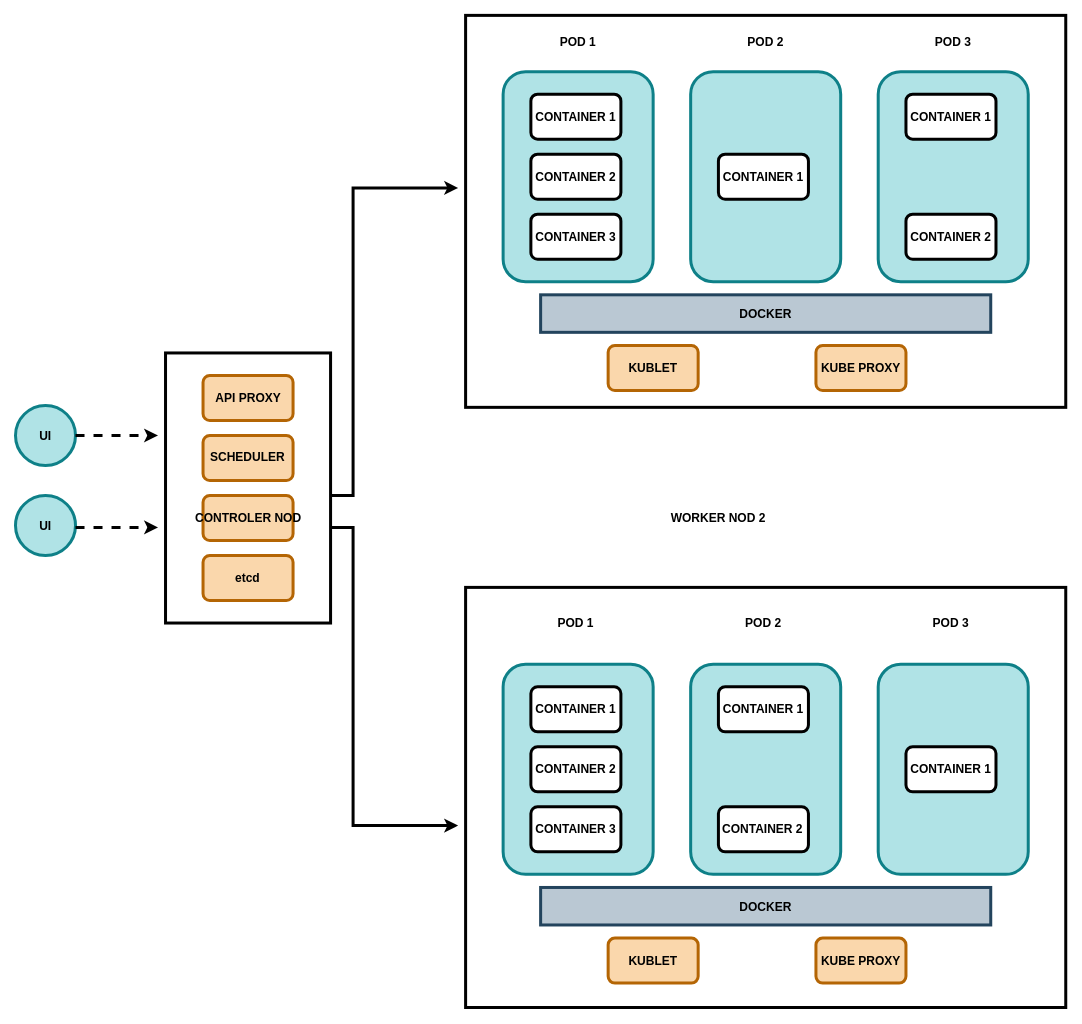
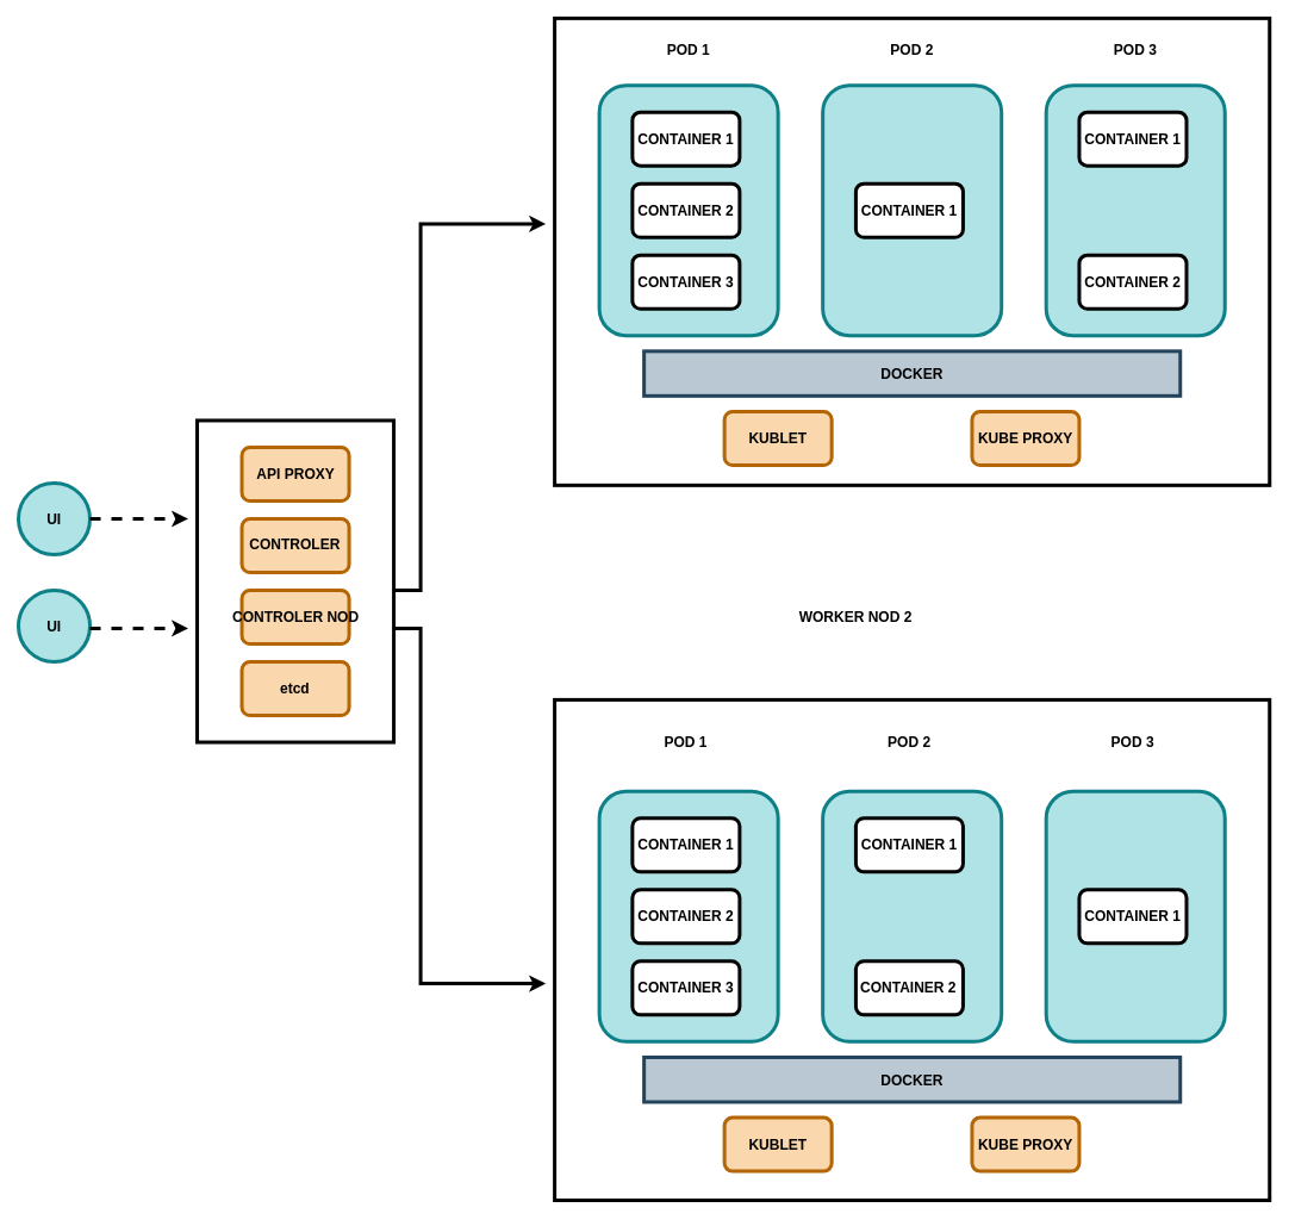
  <mxCell id="0" />
  <mxCell id="1" parent="0" />
  <mxCell id="2" value="" style="rounded=0;whiteSpace=wrap;html=1;strokeWidth=4;" vertex="1" parent="1"><mxGeometry x="620" y="20" width="800" height="522.5" as="geometry" /></mxCell>
  <mxCell id="3" value="" style="rounded=1;whiteSpace=wrap;html=1;strokeWidth=4;fillColor=#b0e3e6;strokeColor=#0e8088;" vertex="1" parent="1"><mxGeometry x="670" y="95" width="200" height="280" as="geometry" /></mxCell>
  <mxCell id="4" value="" style="rounded=0;whiteSpace=wrap;html=1;strokeWidth=4;" vertex="1" parent="1"><mxGeometry x="220" y="470" width="220" height="360" as="geometry" /></mxCell>
  <mxCell id="5" value="" style="ellipse;whiteSpace=wrap;html=1;aspect=fixed;fillColor=#b0e3e6;strokeColor=#0e8088;strokeWidth=4;" vertex="1" parent="1"><mxGeometry x="20" y="540" width="80" height="80" as="geometry" /></mxCell>
  <mxCell id="6" value="UI" style="text;html=1;strokeColor=none;fillColor=none;align=center;verticalAlign=middle;whiteSpace=wrap;rounded=0;fontSize=16;fontStyle=1" vertex="1" parent="1"><mxGeometry x="45" y="565" width="30" height="30" as="geometry" /></mxCell>
  <mxCell id="7" value="" style="ellipse;whiteSpace=wrap;html=1;aspect=fixed;fillColor=#b0e3e6;strokeColor=#0e8088;strokeWidth=4;" vertex="1" parent="1"><mxGeometry x="20" y="660" width="80" height="80" as="geometry" /></mxCell>
  <mxCell id="8" value="UI" style="text;html=1;strokeColor=none;fillColor=none;align=center;verticalAlign=middle;whiteSpace=wrap;rounded=0;fontSize=16;fontStyle=1" vertex="1" parent="1"><mxGeometry x="45" y="685" width="30" height="30" as="geometry" /></mxCell>
  <mxCell id="9" value="" style="rounded=1;whiteSpace=wrap;html=1;strokeWidth=4;fillColor=#fad7ac;strokeColor=#b46504;" vertex="1" parent="1"><mxGeometry x="270" y="500" width="120" height="60" as="geometry" /></mxCell>
  <mxCell id="10" value="API PROXY" style="text;html=1;strokeColor=none;fillColor=none;align=center;verticalAlign=middle;whiteSpace=wrap;rounded=0;fontSize=16;fontStyle=1" vertex="1" parent="1"><mxGeometry x="249.5" y="517.5" width="161" height="25" as="geometry" /></mxCell>
  <mxCell id="11" value="" style="rounded=1;whiteSpace=wrap;html=1;strokeWidth=4;fillColor=#fad7ac;strokeColor=#b46504;" vertex="1" parent="1"><mxGeometry x="270" y="580" width="120" height="60" as="geometry" /></mxCell>
  <mxCell id="12" value="" style="rounded=1;whiteSpace=wrap;html=1;strokeWidth=4;fillColor=#fad7ac;strokeColor=#b46504;" vertex="1" parent="1"><mxGeometry x="270" y="660" width="120" height="60" as="geometry" /></mxCell>
  <mxCell id="13" value="" style="rounded=1;whiteSpace=wrap;html=1;strokeWidth=4;fillColor=#fad7ac;strokeColor=#b46504;" vertex="1" parent="1"><mxGeometry x="270" y="740" width="120" height="60" as="geometry" /></mxCell>
- <mxCell id="14" value="SCHEDULER" style="text;html=1;strokeColor=none;fillColor=none;align=center;verticalAlign=middle;whiteSpace=wrap;rounded=0;fontSize=16;fontStyle=1" vertex="1" parent="1"><mxGeometry x="249" y="595" width="161" height="25" as="geometry" /></mxCell>
+ <mxCell id="14" value="CONTROLER" style="text;html=1;strokeColor=none;fillColor=none;align=center;verticalAlign=middle;whiteSpace=wrap;rounded=0;fontSize=16;fontStyle=1" vertex="1" parent="1"><mxGeometry x="249" y="595" width="161" height="25" as="geometry" /></mxCell>
  <mxCell id="15" value="CONTROLER NOD" style="text;html=1;strokeColor=none;fillColor=none;align=center;verticalAlign=middle;whiteSpace=wrap;rounded=0;fontSize=16;fontStyle=1" vertex="1" parent="1"><mxGeometry x="249.5" y="677.5" width="161" height="25" as="geometry" /></mxCell>
  <mxCell id="16" value="etcd" style="text;html=1;strokeColor=none;fillColor=none;align=center;verticalAlign=middle;whiteSpace=wrap;rounded=0;fontSize=16;fontStyle=1" vertex="1" parent="1"><mxGeometry x="249" y="757.5" width="161" height="25" as="geometry" /></mxCell>
  <mxCell id="17" value="" style="endArrow=classic;html=1;rounded=0;strokeWidth=4;dashed=1;" edge="1" parent="1"><mxGeometry width="50" height="50" relative="1" as="geometry"><mxPoint x="100" y="580" as="sourcePoint" /><mxPoint x="210" y="580" as="targetPoint" /></mxGeometry></mxCell>
  <mxCell id="18" value="" style="endArrow=classic;html=1;rounded=0;strokeWidth=4;dashed=1;" edge="1" parent="1"><mxGeometry width="50" height="50" relative="1" as="geometry"><mxPoint x="100" y="702.5" as="sourcePoint" /><mxPoint x="210" y="702.5" as="targetPoint" /></mxGeometry></mxCell>
  <mxCell id="19" value="" style="rounded=1;whiteSpace=wrap;html=1;strokeWidth=4;" vertex="1" parent="1"><mxGeometry x="707" y="125" width="120" height="60" as="geometry" /></mxCell>
  <mxCell id="20" value="" style="rounded=1;whiteSpace=wrap;html=1;strokeWidth=4;" vertex="1" parent="1"><mxGeometry x="707" y="205" width="120" height="60" as="geometry" /></mxCell>
  <mxCell id="21" value="" style="rounded=1;whiteSpace=wrap;html=1;strokeWidth=4;" vertex="1" parent="1"><mxGeometry x="707" y="285" width="120" height="60" as="geometry" /></mxCell>
  <mxCell id="22" value="" style="rounded=1;whiteSpace=wrap;html=1;strokeWidth=4;fillColor=#b0e3e6;strokeColor=#0e8088;" vertex="1" parent="1"><mxGeometry x="920" y="95" width="200" height="280" as="geometry" /></mxCell>
  <mxCell id="23" value="" style="rounded=1;whiteSpace=wrap;html=1;strokeWidth=4;" vertex="1" parent="1"><mxGeometry x="957" y="205" width="120" height="60" as="geometry" /></mxCell>
  <mxCell id="24" value="" style="rounded=1;whiteSpace=wrap;html=1;strokeWidth=4;fillColor=#b0e3e6;strokeColor=#0e8088;" vertex="1" parent="1"><mxGeometry x="1170" y="95" width="200" height="280" as="geometry" /></mxCell>
  <mxCell id="25" value="" style="rounded=1;whiteSpace=wrap;html=1;strokeWidth=4;" vertex="1" parent="1"><mxGeometry x="1207" y="125" width="120" height="60" as="geometry" /></mxCell>
  <mxCell id="26" value="" style="rounded=1;whiteSpace=wrap;html=1;strokeWidth=4;" vertex="1" parent="1"><mxGeometry x="1207" y="285" width="120" height="60" as="geometry" /></mxCell>
  <mxCell id="27" value="" style="rounded=0;whiteSpace=wrap;html=1;fillColor=#bac8d3;strokeColor=#23445d;strokeWidth=4;" vertex="1" parent="1"><mxGeometry x="720" y="392.5" width="600" height="50" as="geometry" /></mxCell>
  <mxCell id="28" value="" style="rounded=1;whiteSpace=wrap;html=1;strokeWidth=4;fillColor=#fad7ac;strokeColor=#b46504;" vertex="1" parent="1"><mxGeometry x="810" y="460" width="120" height="60" as="geometry" /></mxCell>
  <mxCell id="29" value="" style="rounded=1;whiteSpace=wrap;html=1;strokeWidth=4;fillColor=#fad7ac;strokeColor=#b46504;" vertex="1" parent="1"><mxGeometry x="1087" y="460" width="120" height="60" as="geometry" /></mxCell>
  <mxCell id="30" value="" style="rounded=0;whiteSpace=wrap;html=1;strokeWidth=4;" vertex="1" parent="1"><mxGeometry x="620" y="782.5" width="800" height="560" as="geometry" /></mxCell>
  <mxCell id="31" value="" style="rounded=1;whiteSpace=wrap;html=1;strokeWidth=4;fillColor=#b0e3e6;strokeColor=#0e8088;" vertex="1" parent="1"><mxGeometry x="670" y="885" width="200" height="280" as="geometry" /></mxCell>
  <mxCell id="32" value="" style="rounded=1;whiteSpace=wrap;html=1;strokeWidth=4;" vertex="1" parent="1"><mxGeometry x="707" y="915" width="120" height="60" as="geometry" /></mxCell>
  <mxCell id="33" value="" style="rounded=1;whiteSpace=wrap;html=1;strokeWidth=4;" vertex="1" parent="1"><mxGeometry x="707" y="995" width="120" height="60" as="geometry" /></mxCell>
  <mxCell id="34" value="" style="rounded=1;whiteSpace=wrap;html=1;strokeWidth=4;" vertex="1" parent="1"><mxGeometry x="707" y="1075" width="120" height="60" as="geometry" /></mxCell>
  <mxCell id="35" value="" style="rounded=1;whiteSpace=wrap;html=1;strokeWidth=4;fillColor=#b0e3e6;strokeColor=#0e8088;" vertex="1" parent="1"><mxGeometry x="920" y="885" width="200" height="280" as="geometry" /></mxCell>
  <mxCell id="36" value="" style="rounded=1;whiteSpace=wrap;html=1;strokeWidth=4;" vertex="1" parent="1"><mxGeometry x="957" y="915" width="120" height="60" as="geometry" /></mxCell>
  <mxCell id="37" value="" style="rounded=1;whiteSpace=wrap;html=1;strokeWidth=4;" vertex="1" parent="1"><mxGeometry x="957" y="1075" width="120" height="60" as="geometry" /></mxCell>
  <mxCell id="38" value="" style="rounded=1;whiteSpace=wrap;html=1;strokeWidth=4;fillColor=#b0e3e6;strokeColor=#0e8088;" vertex="1" parent="1"><mxGeometry x="1170" y="885" width="200" height="280" as="geometry" /></mxCell>
  <mxCell id="39" value="" style="rounded=1;whiteSpace=wrap;html=1;strokeWidth=4;" vertex="1" parent="1"><mxGeometry x="1207" y="995" width="120" height="60" as="geometry" /></mxCell>
  <mxCell id="40" value="" style="rounded=0;whiteSpace=wrap;html=1;fillColor=#bac8d3;strokeColor=#23445d;strokeWidth=4;" vertex="1" parent="1"><mxGeometry x="720" y="1182.5" width="600" height="50" as="geometry" /></mxCell>
  <mxCell id="41" value="" style="rounded=1;whiteSpace=wrap;html=1;strokeWidth=4;fillColor=#fad7ac;strokeColor=#b46504;" vertex="1" parent="1"><mxGeometry x="810" y="1250" width="120" height="60" as="geometry" /></mxCell>
  <mxCell id="42" value="" style="rounded=1;whiteSpace=wrap;html=1;strokeWidth=4;fillColor=#fad7ac;strokeColor=#b46504;" vertex="1" parent="1"><mxGeometry x="1087" y="1250" width="120" height="60" as="geometry" /></mxCell>
  <mxCell id="43" value="POD 1" style="text;html=1;strokeColor=none;fillColor=none;align=center;verticalAlign=middle;whiteSpace=wrap;rounded=0;fontSize=16;fontStyle=1" vertex="1" parent="1"><mxGeometry x="685" y="40" width="170" height="30" as="geometry" /></mxCell>
  <mxCell id="44" value="POD 2" style="text;html=1;strokeColor=none;fillColor=none;align=center;verticalAlign=middle;whiteSpace=wrap;rounded=0;fontSize=16;fontStyle=1" vertex="1" parent="1"><mxGeometry x="935" y="40" width="170" height="30" as="geometry" /></mxCell>
  <mxCell id="45" value="POD 3" style="text;html=1;strokeColor=none;fillColor=none;align=center;verticalAlign=middle;whiteSpace=wrap;rounded=0;fontSize=16;fontStyle=1" vertex="1" parent="1"><mxGeometry x="1185" y="40" width="170" height="30" as="geometry" /></mxCell>
  <mxCell id="46" value="POD 1" style="text;html=1;strokeColor=none;fillColor=none;align=center;verticalAlign=middle;whiteSpace=wrap;rounded=0;fontSize=16;fontStyle=1" vertex="1" parent="1"><mxGeometry x="682" y="815" width="170" height="30" as="geometry" /></mxCell>
  <mxCell id="47" value="POD 2" style="text;html=1;strokeColor=none;fillColor=none;align=center;verticalAlign=middle;whiteSpace=wrap;rounded=0;fontSize=16;fontStyle=1" vertex="1" parent="1"><mxGeometry x="932" y="815" width="170" height="30" as="geometry" /></mxCell>
  <mxCell id="48" value="POD 3" style="text;html=1;strokeColor=none;fillColor=none;align=center;verticalAlign=middle;whiteSpace=wrap;rounded=0;fontSize=16;fontStyle=1" vertex="1" parent="1"><mxGeometry x="1182" y="815" width="170" height="30" as="geometry" /></mxCell>
  <mxCell id="49" value="WORKER NOD 2" style="text;html=1;strokeColor=none;fillColor=none;align=center;verticalAlign=middle;whiteSpace=wrap;rounded=0;fontSize=16;fontStyle=1" vertex="1" parent="1"><mxGeometry x="872" y="675" width="170" height="30" as="geometry" /></mxCell>
  <mxCell id="50" value="CONTAINER 1" style="text;html=1;strokeColor=none;fillColor=none;align=center;verticalAlign=middle;whiteSpace=wrap;rounded=0;fontSize=16;fontStyle=1" vertex="1" parent="1"><mxGeometry x="682" y="140" width="170" height="30" as="geometry" /></mxCell>
  <mxCell id="51" value="CONTAINER 1" style="text;html=1;strokeColor=none;fillColor=none;align=center;verticalAlign=middle;whiteSpace=wrap;rounded=0;fontSize=16;fontStyle=1" vertex="1" parent="1"><mxGeometry x="1182" y="140" width="170" height="30" as="geometry" /></mxCell>
  <mxCell id="52" value="CONTAINER 2" style="text;html=1;strokeColor=none;fillColor=none;align=center;verticalAlign=middle;whiteSpace=wrap;rounded=0;fontSize=16;fontStyle=1" vertex="1" parent="1"><mxGeometry x="682" y="220" width="170" height="30" as="geometry" /></mxCell>
  <mxCell id="53" value="CONTAINER 3" style="text;html=1;strokeColor=none;fillColor=none;align=center;verticalAlign=middle;whiteSpace=wrap;rounded=0;fontSize=16;fontStyle=1" vertex="1" parent="1"><mxGeometry x="682" y="300" width="170" height="30" as="geometry" /></mxCell>
  <mxCell id="54" value="CONTAINER 1" style="text;html=1;strokeColor=none;fillColor=none;align=center;verticalAlign=middle;whiteSpace=wrap;rounded=0;fontSize=16;fontStyle=1" vertex="1" parent="1"><mxGeometry x="932" y="220" width="170" height="30" as="geometry" /></mxCell>
  <mxCell id="55" value="CONTAINER 2" style="text;html=1;strokeColor=none;fillColor=none;align=center;verticalAlign=middle;whiteSpace=wrap;rounded=0;fontSize=16;fontStyle=1" vertex="1" parent="1"><mxGeometry x="1182" y="300" width="170" height="30" as="geometry" /></mxCell>
  <mxCell id="56" value="CONTAINER 1" style="text;html=1;strokeColor=none;fillColor=none;align=center;verticalAlign=middle;whiteSpace=wrap;rounded=0;fontSize=16;fontStyle=1" vertex="1" parent="1"><mxGeometry x="1182" y="1010" width="170" height="30" as="geometry" /></mxCell>
  <mxCell id="57" value="CONTAINER 1" style="text;html=1;strokeColor=none;fillColor=none;align=center;verticalAlign=middle;whiteSpace=wrap;rounded=0;fontSize=16;fontStyle=1" vertex="1" parent="1"><mxGeometry x="932" y="930" width="170" height="30" as="geometry" /></mxCell>
  <mxCell id="58" value="CONTAINER 1" style="text;html=1;strokeColor=none;fillColor=none;align=center;verticalAlign=middle;whiteSpace=wrap;rounded=0;fontSize=16;fontStyle=1" vertex="1" parent="1"><mxGeometry x="682" y="930" width="170" height="30" as="geometry" /></mxCell>
  <mxCell id="59" value="CONTAINER 2" style="text;html=1;strokeColor=none;fillColor=none;align=center;verticalAlign=middle;whiteSpace=wrap;rounded=0;fontSize=16;fontStyle=1" vertex="1" parent="1"><mxGeometry x="682" y="1010" width="170" height="30" as="geometry" /></mxCell>
  <mxCell id="60" value="CONTAINER 2" style="text;html=1;strokeColor=none;fillColor=none;align=center;verticalAlign=middle;whiteSpace=wrap;rounded=0;fontSize=16;fontStyle=1" vertex="1" parent="1"><mxGeometry x="931" y="1090" width="170" height="30" as="geometry" /></mxCell>
  <mxCell id="61" value="CONTAINER 3" style="text;html=1;strokeColor=none;fillColor=none;align=center;verticalAlign=middle;whiteSpace=wrap;rounded=0;fontSize=16;fontStyle=1" vertex="1" parent="1"><mxGeometry x="682" y="1090" width="170" height="30" as="geometry" /></mxCell>
  <mxCell id="62" value="DOCKER" style="text;html=1;strokeColor=none;fillColor=none;align=center;verticalAlign=middle;whiteSpace=wrap;rounded=0;fontSize=16;fontStyle=1" vertex="1" parent="1"><mxGeometry x="935" y="1192.5" width="170" height="30" as="geometry" /></mxCell>
  <mxCell id="63" value="DOCKER" style="text;html=1;strokeColor=none;fillColor=none;align=center;verticalAlign=middle;whiteSpace=wrap;rounded=0;fontSize=16;fontStyle=1" vertex="1" parent="1"><mxGeometry x="935" y="402.5" width="170" height="30" as="geometry" /></mxCell>
  <mxCell id="64" value="KUBLET" style="text;html=1;strokeColor=none;fillColor=none;align=center;verticalAlign=middle;whiteSpace=wrap;rounded=0;fontSize=16;fontStyle=1" vertex="1" parent="1"><mxGeometry x="785" y="475" width="170" height="30" as="geometry" /></mxCell>
  <mxCell id="65" value="KUBE PROXY" style="text;html=1;strokeColor=none;fillColor=none;align=center;verticalAlign=middle;whiteSpace=wrap;rounded=0;fontSize=16;fontStyle=1" vertex="1" parent="1"><mxGeometry x="1062" y="475" width="170" height="30" as="geometry" /></mxCell>
  <mxCell id="66" value="KUBLET" style="text;html=1;strokeColor=none;fillColor=none;align=center;verticalAlign=middle;whiteSpace=wrap;rounded=0;fontSize=16;fontStyle=1" vertex="1" parent="1"><mxGeometry x="785" y="1265" width="170" height="30" as="geometry" /></mxCell>
  <mxCell id="67" value="KUBE PROXY" style="text;html=1;strokeColor=none;fillColor=none;align=center;verticalAlign=middle;whiteSpace=wrap;rounded=0;fontSize=16;fontStyle=1" vertex="1" parent="1"><mxGeometry x="1062" y="1265" width="170" height="30" as="geometry" /></mxCell>
  <mxCell id="68" value="" style="endArrow=classic;html=1;rounded=0;strokeWidth=4;" edge="1" parent="1"><mxGeometry width="50" height="50" relative="1" as="geometry"><mxPoint x="440" y="702.5" as="sourcePoint" /><mxPoint x="610" y="1100" as="targetPoint" /><Array as="points"><mxPoint x="470" y="702.5" /><mxPoint x="470" y="1100" /></Array></mxGeometry></mxCell>
  <mxCell id="69" value="" style="endArrow=classic;html=1;rounded=0;endSize=6;strokeWidth=4;" edge="1" parent="1"><mxGeometry width="50" height="50" relative="1" as="geometry"><mxPoint x="440" y="660" as="sourcePoint" /><mxPoint x="610" y="250" as="targetPoint" /><Array as="points"><mxPoint x="470" y="660" /><mxPoint x="470" y="250" /></Array></mxGeometry></mxCell>
